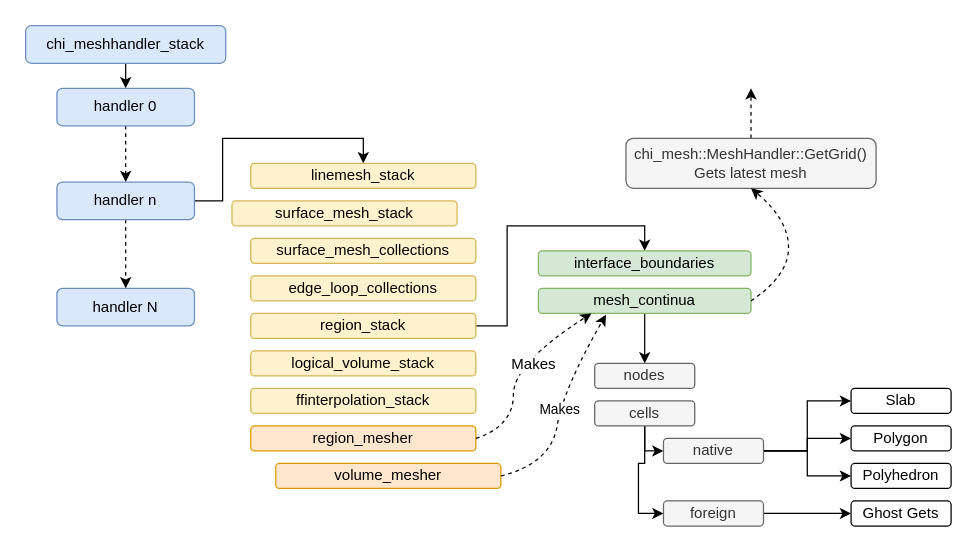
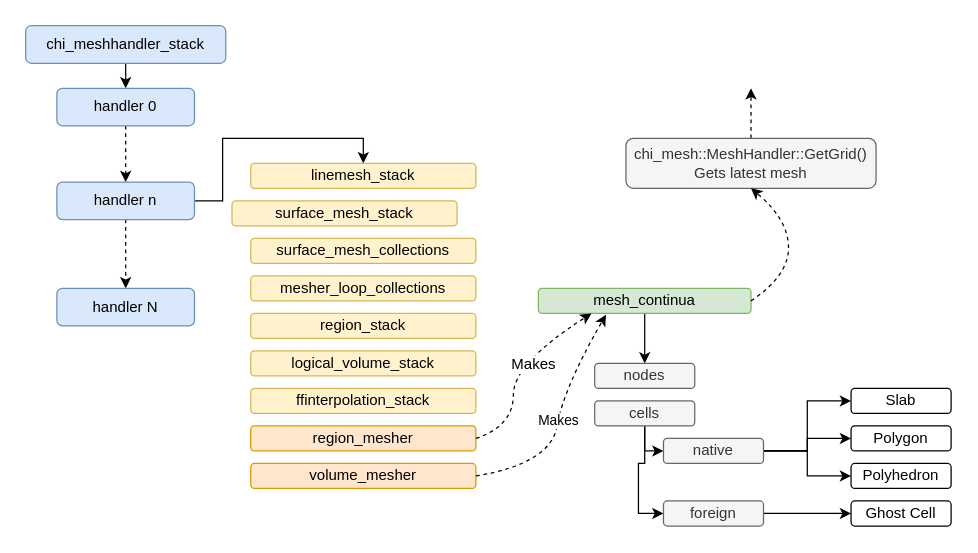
  <mxCell id="0" />
  <mxCell id="1" parent="0" />
  <mxCell id="2" style="edgeStyle=orthogonalEdgeStyle;rounded=0;orthogonalLoop=1;jettySize=auto;html=1;exitX=0.5;exitY=1;exitDx=0;exitDy=0;entryX=0.5;entryY=0;entryDx=0;entryDy=0;" parent="1" source="3" target="15" edge="1"><mxGeometry relative="1" as="geometry" /></mxCell>
  <mxCell id="3" value="chi_meshhandler_stack" style="rounded=1;whiteSpace=wrap;html=1;fillColor=#dae8fc;strokeColor=#6c8ebf;" parent="1" vertex="1"><mxGeometry x="20" y="20" width="160" height="30" as="geometry" /></mxCell>
  <mxCell id="4" value="surface_mesh_stack" style="rounded=1;whiteSpace=wrap;html=1;align=center;fillColor=#fff2cc;strokeColor=#d6b656;" parent="1" vertex="1"><mxGeometry x="185" y="160" width="180" height="20" as="geometry" /></mxCell>
- <mxCell id="5" style="edgeStyle=orthogonalEdgeStyle;rounded=0;orthogonalLoop=1;jettySize=auto;html=1;exitX=1;exitY=0.5;exitDx=0;exitDy=0;entryX=0.5;entryY=0;entryDx=0;entryDy=0;" parent="1" source="6" target="20" edge="1"><mxGeometry relative="1" as="geometry" /></mxCell>
  <mxCell id="6" value="region_stack" style="rounded=1;whiteSpace=wrap;html=1;align=center;fillColor=#fff2cc;strokeColor=#d6b656;" parent="1" vertex="1"><mxGeometry x="200" y="250" width="180" height="20" as="geometry" /></mxCell>
  <mxCell id="7" value="linemesh_stack" style="rounded=1;whiteSpace=wrap;html=1;align=center;fillColor=#fff2cc;strokeColor=#d6b656;" parent="1" vertex="1"><mxGeometry x="200" y="130" width="180" height="20" as="geometry" /></mxCell>
  <mxCell id="8" value="logical_volume_stack" style="rounded=1;whiteSpace=wrap;html=1;align=center;fillColor=#fff2cc;strokeColor=#d6b656;" parent="1" vertex="1"><mxGeometry x="200" y="280" width="180" height="20" as="geometry" /></mxCell>
- <mxCell id="9" value="edge_loop_collections" style="rounded=1;whiteSpace=wrap;html=1;align=center;fillColor=#fff2cc;strokeColor=#d6b656;" parent="1" vertex="1"><mxGeometry x="200" y="220" width="180" height="20" as="geometry" /></mxCell>
+ <mxCell id="9" value="mesher_loop_collections" style="rounded=1;whiteSpace=wrap;html=1;align=center;fillColor=#fff2cc;strokeColor=#d6b656;" parent="1" vertex="1"><mxGeometry x="200" y="220" width="180" height="20" as="geometry" /></mxCell>
  <mxCell id="10" value="surface_mesh_collections" style="rounded=1;whiteSpace=wrap;html=1;align=center;fillColor=#fff2cc;strokeColor=#d6b656;" parent="1" vertex="1"><mxGeometry x="200" y="190" width="180" height="20" as="geometry" /></mxCell>
  <mxCell id="11" value="ffinterpolation_stack" style="rounded=1;whiteSpace=wrap;html=1;align=center;fillColor=#fff2cc;strokeColor=#d6b656;" parent="1" vertex="1"><mxGeometry x="200" y="310" width="180" height="20" as="geometry" /></mxCell>
  <mxCell id="12" value="region_mesher" style="rounded=1;whiteSpace=wrap;html=1;align=center;fillColor=#ffe6cc;strokeColor=#d79b00;" parent="1" vertex="1"><mxGeometry x="200" y="340" width="180" height="20" as="geometry" /></mxCell>
- <mxCell id="13" value="volume_mesher" style="rounded=1;whiteSpace=wrap;html=1;align=center;fillColor=#ffe6cc;strokeColor=#d79b00;" parent="1" vertex="1"><mxGeometry x="220" y="370" width="180" height="20" as="geometry" /></mxCell>
+ <mxCell id="13" value="volume_mesher" style="rounded=1;whiteSpace=wrap;html=1;align=center;fillColor=#ffe6cc;strokeColor=#d79b00;" parent="1" vertex="1"><mxGeometry x="200" y="370" width="180" height="20" as="geometry" /></mxCell>
  <mxCell id="14" style="edgeStyle=orthogonalEdgeStyle;rounded=0;orthogonalLoop=1;jettySize=auto;html=1;exitX=0.5;exitY=1;exitDx=0;exitDy=0;entryX=0.5;entryY=0;entryDx=0;entryDy=0;dashed=1;" parent="1" source="15" target="18" edge="1"><mxGeometry relative="1" as="geometry" /></mxCell>
  <mxCell id="15" value="handler 0" style="rounded=1;whiteSpace=wrap;html=1;fillColor=#dae8fc;strokeColor=#6c8ebf;" parent="1" vertex="1"><mxGeometry x="45" y="70" width="110" height="30" as="geometry" /></mxCell>
  <mxCell id="16" style="edgeStyle=orthogonalEdgeStyle;rounded=0;orthogonalLoop=1;jettySize=auto;html=1;exitX=0.5;exitY=1;exitDx=0;exitDy=0;dashed=1;" parent="1" source="18" target="19" edge="1"><mxGeometry relative="1" as="geometry" /></mxCell>
  <mxCell id="17" style="edgeStyle=orthogonalEdgeStyle;rounded=0;orthogonalLoop=1;jettySize=auto;html=1;exitX=1;exitY=0.5;exitDx=0;exitDy=0;entryX=0.5;entryY=0;entryDx=0;entryDy=0;" parent="1" source="18" target="7" edge="1"><mxGeometry relative="1" as="geometry" /></mxCell>
  <mxCell id="18" value="handler n" style="rounded=1;whiteSpace=wrap;html=1;fillColor=#dae8fc;strokeColor=#6c8ebf;" parent="1" vertex="1"><mxGeometry x="45" y="145" width="110" height="30" as="geometry" /></mxCell>
  <mxCell id="19" value="handler N" style="rounded=1;whiteSpace=wrap;html=1;fillColor=#dae8fc;strokeColor=#6c8ebf;" parent="1" vertex="1"><mxGeometry x="45" y="230" width="110" height="30" as="geometry" /></mxCell>
- <mxCell id="20" value="interface_boundaries" style="rounded=1;whiteSpace=wrap;html=1;align=center;fillColor=#d5e8d4;strokeColor=#82b366;" parent="1" vertex="1"><mxGeometry x="430" y="200" width="170" height="20" as="geometry" /></mxCell>
  <mxCell id="21" style="edgeStyle=orthogonalEdgeStyle;rounded=0;orthogonalLoop=1;jettySize=auto;html=1;exitX=0.5;exitY=1;exitDx=0;exitDy=0;entryX=0.5;entryY=0;entryDx=0;entryDy=0;" parent="1" source="22" target="23" edge="1"><mxGeometry relative="1" as="geometry" /></mxCell>
  <mxCell id="22" value="mesh_continua" style="rounded=1;whiteSpace=wrap;html=1;align=center;fillColor=#d5e8d4;strokeColor=#82b366;" parent="1" vertex="1"><mxGeometry x="430" y="230" width="170" height="20" as="geometry" /></mxCell>
  <mxCell id="23" value="nodes" style="rounded=1;whiteSpace=wrap;html=1;align=center;fillColor=#f5f5f5;strokeColor=#666666;fontColor=#333333;" parent="1" vertex="1"><mxGeometry x="475" y="290" width="80" height="20" as="geometry" /></mxCell>
  <mxCell id="24" style="edgeStyle=orthogonalEdgeStyle;rounded=0;orthogonalLoop=1;jettySize=auto;html=1;exitX=1;exitY=0.5;exitDx=0;exitDy=0;entryX=0;entryY=0.5;entryDx=0;entryDy=0;" parent="1" source="39" target="31" edge="1"><mxGeometry relative="1" as="geometry" /></mxCell>
  <mxCell id="25" style="edgeStyle=orthogonalEdgeStyle;rounded=0;orthogonalLoop=1;jettySize=auto;html=1;exitX=1;exitY=0.5;exitDx=0;exitDy=0;entryX=0;entryY=0.5;entryDx=0;entryDy=0;" parent="1" source="39" target="30" edge="1"><mxGeometry relative="1" as="geometry" /></mxCell>
  <mxCell id="26" style="edgeStyle=orthogonalEdgeStyle;rounded=0;orthogonalLoop=1;jettySize=auto;html=1;exitX=1;exitY=0.5;exitDx=0;exitDy=0;entryX=0;entryY=0.5;entryDx=0;entryDy=0;" parent="1" source="39" target="32" edge="1"><mxGeometry relative="1" as="geometry" /></mxCell>
  <mxCell id="27" style="edgeStyle=orthogonalEdgeStyle;rounded=0;orthogonalLoop=1;jettySize=auto;html=1;exitX=0.5;exitY=1;exitDx=0;exitDy=0;entryX=0;entryY=0.5;entryDx=0;entryDy=0;" edge="1" parent="1" source="29" target="39"><mxGeometry relative="1" as="geometry"><Array as="points"><mxPoint x="515" y="360" /></Array></mxGeometry></mxCell>
  <mxCell id="28" style="edgeStyle=orthogonalEdgeStyle;rounded=0;orthogonalLoop=1;jettySize=auto;html=1;exitX=0.5;exitY=1;exitDx=0;exitDy=0;entryX=0;entryY=0.5;entryDx=0;entryDy=0;" edge="1" parent="1" source="29" target="41"><mxGeometry relative="1" as="geometry" /></mxCell>
  <mxCell id="29" value="cells" style="rounded=1;whiteSpace=wrap;html=1;align=center;fillColor=#f5f5f5;strokeColor=#666666;fontColor=#333333;" parent="1" vertex="1"><mxGeometry x="475" y="320" width="80" height="20" as="geometry" /></mxCell>
  <mxCell id="30" value="Slab" style="rounded=1;whiteSpace=wrap;html=1;align=center;" parent="1" vertex="1"><mxGeometry x="680" y="310" width="80" height="20" as="geometry" /></mxCell>
  <mxCell id="31" value="Polygon" style="rounded=1;whiteSpace=wrap;html=1;align=center;" parent="1" vertex="1"><mxGeometry x="680" y="340" width="80" height="20" as="geometry" /></mxCell>
  <mxCell id="32" value="Polyhedron" style="rounded=1;whiteSpace=wrap;html=1;align=center;" parent="1" vertex="1"><mxGeometry x="680" y="370" width="80" height="20" as="geometry" /></mxCell>
  <mxCell id="33" value="" style="curved=1;endArrow=classic;html=1;exitX=1;exitY=0.5;exitDx=0;exitDy=0;entryX=0.25;entryY=1;entryDx=0;entryDy=0;dashed=1;" parent="1" source="12" target="22" edge="1"><mxGeometry width="50" height="50" relative="1" as="geometry"><mxPoint x="410" y="340" as="sourcePoint" /><mxPoint x="460" y="290" as="targetPoint" /><Array as="points"><mxPoint x="410" y="340" /><mxPoint x="410" y="290" /></Array></mxGeometry></mxCell>
  <mxCell id="34" value="Makes" style="text;html=1;align=center;verticalAlign=middle;resizable=0;points=[];labelBackgroundColor=#ffffff;" parent="33" vertex="1" connectable="0"><mxGeometry x="0.203" y="-9" relative="1" as="geometry"><mxPoint as="offset" /></mxGeometry></mxCell>
  <mxCell id="35" value="Makes" style="curved=1;endArrow=classic;html=1;dashed=1;exitX=1;exitY=0.5;exitDx=0;exitDy=0;entryX=0.318;entryY=1.05;entryDx=0;entryDy=0;entryPerimeter=0;" parent="1" source="13" target="22" edge="1"><mxGeometry width="50" height="50" relative="1" as="geometry"><mxPoint x="420" y="360" as="sourcePoint" /><mxPoint x="470" y="250" as="targetPoint" /><Array as="points"><mxPoint x="440" y="370" /><mxPoint x="450" y="310" /></Array></mxGeometry></mxCell>
  <mxCell id="36" style="edgeStyle=orthogonalEdgeStyle;rounded=0;orthogonalLoop=1;jettySize=auto;html=1;exitX=0.5;exitY=0;exitDx=0;exitDy=0;dashed=1;" parent="1" source="37" edge="1"><mxGeometry relative="1" as="geometry"><mxPoint x="600" y="70" as="targetPoint" /></mxGeometry></mxCell>
  <mxCell id="37" value="chi_mesh::MeshHandler::GetGrid()&lt;br&gt;Gets latest mesh" style="rounded=1;whiteSpace=wrap;html=1;align=center;fillColor=#f5f5f5;strokeColor=#666666;fontColor=#333333;" parent="1" vertex="1"><mxGeometry x="500" y="110" width="200" height="40" as="geometry" /></mxCell>
  <mxCell id="38" value="" style="curved=1;endArrow=classic;html=1;dashed=1;exitX=1;exitY=0.5;exitDx=0;exitDy=0;entryX=0.5;entryY=1;entryDx=0;entryDy=0;" parent="1" source="22" target="37" edge="1"><mxGeometry width="50" height="50" relative="1" as="geometry"><mxPoint x="630" y="225" as="sourcePoint" /><mxPoint x="680" y="175" as="targetPoint" /><Array as="points"><mxPoint x="630" y="220" /><mxPoint x="630" y="175" /></Array></mxGeometry></mxCell>
  <mxCell id="39" value="native" style="rounded=1;whiteSpace=wrap;html=1;align=center;fillColor=#f5f5f5;strokeColor=#666666;fontColor=#333333;" vertex="1" parent="1"><mxGeometry x="530" y="350" width="80" height="20" as="geometry" /></mxCell>
  <mxCell id="40" style="edgeStyle=orthogonalEdgeStyle;rounded=0;orthogonalLoop=1;jettySize=auto;html=1;exitX=1;exitY=0.5;exitDx=0;exitDy=0;entryX=0;entryY=0.5;entryDx=0;entryDy=0;" edge="1" parent="1" source="41" target="42"><mxGeometry relative="1" as="geometry" /></mxCell>
  <mxCell id="41" value="foreign" style="rounded=1;whiteSpace=wrap;html=1;align=center;fillColor=#f5f5f5;strokeColor=#666666;fontColor=#333333;" vertex="1" parent="1"><mxGeometry x="530" y="400" width="80" height="20" as="geometry" /></mxCell>
- <mxCell id="42" value="Ghost Gets" style="rounded=1;whiteSpace=wrap;html=1;align=center;" vertex="1" parent="1"><mxGeometry x="680" y="400" width="80" height="20" as="geometry" /></mxCell>
+ <mxCell id="42" value="Ghost Cell" style="rounded=1;whiteSpace=wrap;html=1;align=center;" vertex="1" parent="1"><mxGeometry x="680" y="400" width="80" height="20" as="geometry" /></mxCell>
